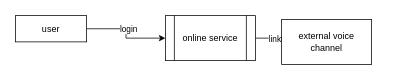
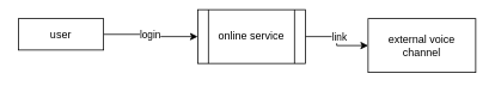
  <mxCell id="0" />
  <mxCell id="1" parent="0" />
  <mxCell id="2" style="edgeStyle=orthogonalEdgeStyle;rounded=0;orthogonalLoop=1;jettySize=auto;html=1;exitX=1;exitY=0.5;exitDx=0;exitDy=0;entryX=0;entryY=0.5;entryDx=0;entryDy=0;" parent="1" source="4" target="8" edge="1"><mxGeometry relative="1" as="geometry" /></mxCell>
  <mxCell id="3" value="link" style="edgeLabel;html=1;align=center;verticalAlign=middle;resizable=0;points=[];" parent="2" vertex="1" connectable="0"><mxGeometry x="-0.368" y="-1" relative="1" as="geometry"><mxPoint x="12" y="-1" as="offset" /></mxGeometry></mxCell>
- <mxCell id="4" value="online service" style="shape=process;whiteSpace=wrap;html=1;backgroundOutline=1;" parent="1" vertex="1"><mxGeometry x="220" y="20" width="120" height="60" as="geometry" /></mxCell>
+ <mxCell id="4" value="online service" style="shape=process;whiteSpace=wrap;html=1;backgroundOutline=1;" parent="1" vertex="1"><mxGeometry x="220" y="10" width="120" height="60" as="geometry" /></mxCell>
  <mxCell id="5" style="edgeStyle=orthogonalEdgeStyle;rounded=0;orthogonalLoop=1;jettySize=auto;html=1;" parent="1" edge="1" target="4" source="7"><mxGeometry relative="1" as="geometry"><mxPoint x="60" y="50" as="sourcePoint" /><mxPoint x="214" y="50" as="targetPoint" /><Array as="points" /></mxGeometry></mxCell>
  <mxCell id="6" value="login" style="edgeLabel;html=1;align=center;verticalAlign=middle;resizable=0;points=[];" parent="5" vertex="1" connectable="0"><mxGeometry x="-0.342" relative="1" as="geometry"><mxPoint x="16" as="offset" /></mxGeometry></mxCell>
  <mxCell id="7" value="user" style="rounded=0;whiteSpace=wrap;html=1;" parent="1" vertex="1"><mxGeometry x="20" y="20" width="95" height="35" as="geometry" /></mxCell>
- <mxCell id="8" value="external voice channel" style="rounded=0;whiteSpace=wrap;html=1;" parent="1" vertex="1"><mxGeometry x="375" y="25" width="120" height="60" as="geometry" /></mxCell>
+ <mxCell id="8" value="external voice channel" style="rounded=0;whiteSpace=wrap;html=1;" parent="1" vertex="1"><mxGeometry x="410" y="20" width="120" height="60" as="geometry" /></mxCell>
